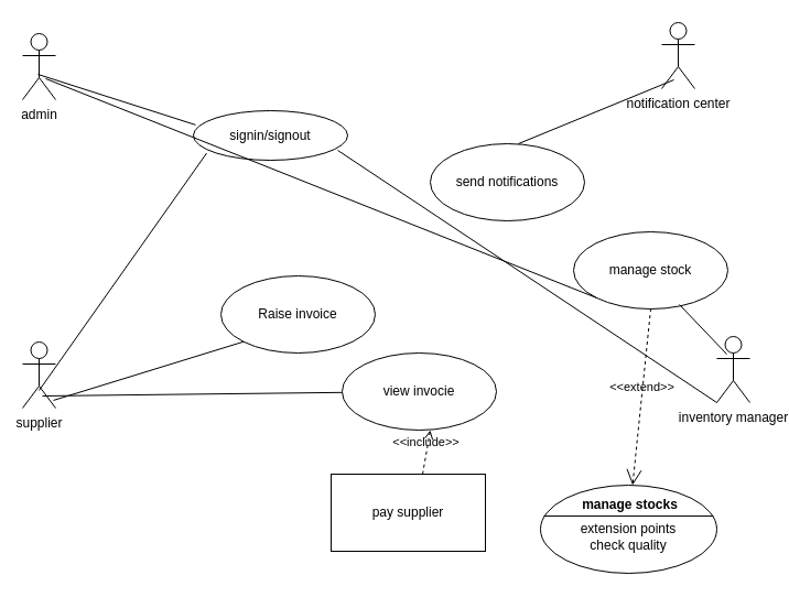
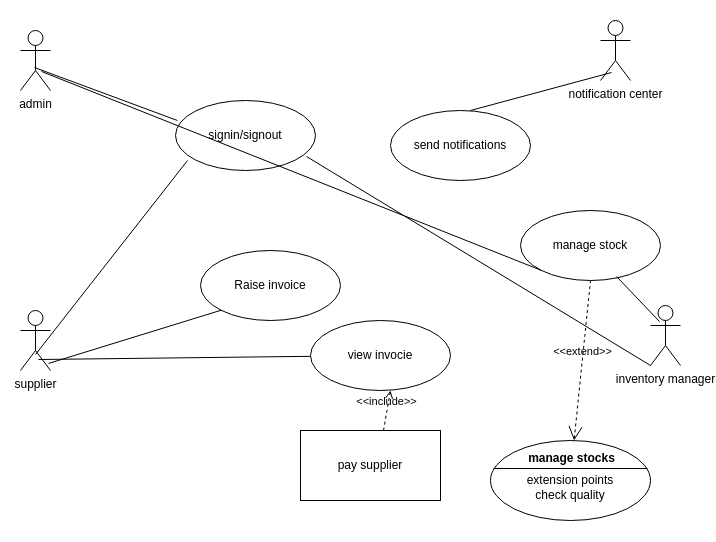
  <mxCell id="0" />
  <mxCell id="1" parent="0" />
- <mxCell id="2" value="signin/signout" style="ellipse;whiteSpace=wrap;html=1;" vertex="1" parent="1"><mxGeometry x="175" y="100" width="140" height="45" as="geometry" /></mxCell>
- <mxCell id="3" value="send notifications" style="ellipse;whiteSpace=wrap;html=1;" vertex="1" parent="1"><mxGeometry x="390" y="130" width="140" height="70" as="geometry" /></mxCell>
+ <mxCell id="2" value="signin/signout" style="ellipse;whiteSpace=wrap;html=1;" vertex="1" parent="1"><mxGeometry x="175" y="100" width="140" height="70" as="geometry" /></mxCell>
+ <mxCell id="3" value="send notifications" style="ellipse;whiteSpace=wrap;html=1;" vertex="1" parent="1"><mxGeometry x="390" y="110" width="140" height="70" as="geometry" /></mxCell>
  <mxCell id="4" value="Raise invoice" style="ellipse;whiteSpace=wrap;html=1;" vertex="1" parent="1"><mxGeometry x="200" y="250" width="140" height="70" as="geometry" /></mxCell>
  <mxCell id="5" value="manage stock" style="ellipse;whiteSpace=wrap;html=1;" vertex="1" parent="1"><mxGeometry x="520" y="210" width="140" height="70" as="geometry" /></mxCell>
  <mxCell id="6" value="admin" style="shape=umlActor;html=1;verticalLabelPosition=bottom;verticalAlign=top;align=center;" vertex="1" parent="1"><mxGeometry x="20" y="30" width="30" height="60" as="geometry" /></mxCell>
  <mxCell id="7" value="supplier" style="shape=umlActor;html=1;verticalLabelPosition=bottom;verticalAlign=top;align=center;" vertex="1" parent="1"><mxGeometry x="20" y="310" width="30" height="60" as="geometry" /></mxCell>
  <mxCell id="8" value="notification center" style="shape=umlActor;html=1;verticalLabelPosition=bottom;verticalAlign=top;align=center;" vertex="1" parent="1"><mxGeometry x="600" y="20" width="30" height="60" as="geometry" /></mxCell>
  <mxCell id="9" value="inventory manager" style="shape=umlActor;html=1;verticalLabelPosition=bottom;verticalAlign=top;align=center;" vertex="1" parent="1"><mxGeometry x="650" y="305" width="30" height="60" as="geometry" /></mxCell>
  <mxCell id="10" value="" style="edgeStyle=none;html=1;endArrow=none;verticalAlign=bottom;rounded=0;exitX=0.467;exitY=0.617;exitDx=0;exitDy=0;exitPerimeter=0;entryX=0.014;entryY=0.286;entryDx=0;entryDy=0;entryPerimeter=0;" edge="1" parent="1" source="6" target="2"><mxGeometry width="160" relative="1" as="geometry"><mxPoint x="250" y="220" as="sourcePoint" /><mxPoint x="410" y="220" as="targetPoint" /></mxGeometry></mxCell>
  <mxCell id="11" value="" style="edgeStyle=none;html=1;endArrow=none;verticalAlign=bottom;rounded=0;exitX=0.5;exitY=0.733;exitDx=0;exitDy=0;exitPerimeter=0;entryX=0.086;entryY=0.857;entryDx=0;entryDy=0;entryPerimeter=0;" edge="1" parent="1" source="7" target="2"><mxGeometry width="160" relative="1" as="geometry"><mxPoint x="250" y="220" as="sourcePoint" /><mxPoint x="410" y="220" as="targetPoint" /></mxGeometry></mxCell>
  <mxCell id="12" value="" style="edgeStyle=none;html=1;endArrow=none;verticalAlign=bottom;rounded=0;entryX=0;entryY=1;entryDx=0;entryDy=0;entryPerimeter=0;exitX=0.936;exitY=0.8;exitDx=0;exitDy=0;exitPerimeter=0;" edge="1" parent="1" source="2" target="9"><mxGeometry width="160" relative="1" as="geometry"><mxPoint x="250" y="220" as="sourcePoint" /><mxPoint x="410" y="220" as="targetPoint" /></mxGeometry></mxCell>
  <mxCell id="13" value="" style="edgeStyle=none;html=1;endArrow=none;verticalAlign=bottom;rounded=0;entryX=0.367;entryY=0.867;entryDx=0;entryDy=0;entryPerimeter=0;exitX=0.571;exitY=0;exitDx=0;exitDy=0;exitPerimeter=0;" edge="1" parent="1" source="3" target="8"><mxGeometry width="160" relative="1" as="geometry"><mxPoint x="250" y="220" as="sourcePoint" /><mxPoint x="410" y="220" as="targetPoint" /></mxGeometry></mxCell>
  <mxCell id="14" value="" style="edgeStyle=none;html=1;endArrow=none;verticalAlign=bottom;rounded=0;exitX=0.933;exitY=0.883;exitDx=0;exitDy=0;exitPerimeter=0;entryX=0;entryY=1;entryDx=0;entryDy=0;" edge="1" parent="1" source="7" target="4"><mxGeometry width="160" relative="1" as="geometry"><mxPoint x="250" y="220" as="sourcePoint" /><mxPoint x="410" y="220" as="targetPoint" /></mxGeometry></mxCell>
  <mxCell id="15" value="" style="edgeStyle=none;html=1;endArrow=none;verticalAlign=bottom;rounded=0;entryX=0.3;entryY=0.267;entryDx=0;entryDy=0;entryPerimeter=0;exitX=0.686;exitY=0.943;exitDx=0;exitDy=0;exitPerimeter=0;" edge="1" parent="1" source="5" target="9"><mxGeometry width="160" relative="1" as="geometry"><mxPoint x="250" y="220" as="sourcePoint" /><mxPoint x="410" y="220" as="targetPoint" /></mxGeometry></mxCell>
  <mxCell id="16" value="" style="edgeStyle=none;html=1;endArrow=none;verticalAlign=bottom;rounded=0;exitX=0.7;exitY=0.683;exitDx=0;exitDy=0;exitPerimeter=0;entryX=0;entryY=1;entryDx=0;entryDy=0;" edge="1" parent="1" source="6" target="5"><mxGeometry width="160" relative="1" as="geometry"><mxPoint x="250" y="220" as="sourcePoint" /><mxPoint x="410" y="220" as="targetPoint" /></mxGeometry></mxCell>
  <mxCell id="17" value="pay supplier" style="whiteSpace=wrap;html=1;rounded=0;" vertex="1" parent="1"><mxGeometry x="300" y="430" width="140" height="70" as="geometry" /></mxCell>
  <mxCell id="18" value="view invocie" style="ellipse;whiteSpace=wrap;html=1;" vertex="1" parent="1"><mxGeometry x="310" y="320" width="140" height="70" as="geometry" /></mxCell>
  <mxCell id="19" value="&amp;lt;&amp;lt;include&amp;gt;&amp;gt;" style="edgeStyle=none;html=1;endArrow=open;verticalAlign=bottom;dashed=1;labelBackgroundColor=none;rounded=0;exitX=0.593;exitY=0;exitDx=0;exitDy=0;exitPerimeter=0;" edge="1" parent="1" source="17"><mxGeometry width="160" relative="1" as="geometry"><mxPoint x="250" y="320" as="sourcePoint" /><mxPoint x="390" y="390" as="targetPoint" /></mxGeometry></mxCell>
  <mxCell id="20" value="" style="edgeStyle=none;html=1;endArrow=none;verticalAlign=bottom;rounded=0;exitX=0.6;exitY=0.817;exitDx=0;exitDy=0;exitPerimeter=0;" edge="1" parent="1" source="7" target="18"><mxGeometry width="160" relative="1" as="geometry"><mxPoint x="250" y="320" as="sourcePoint" /><mxPoint x="410" y="320" as="targetPoint" /></mxGeometry></mxCell>
  <mxCell id="21" value="&amp;lt;&amp;lt;extend&amp;gt;&amp;gt;" style="edgeStyle=none;html=1;startArrow=open;endArrow=none;startSize=12;verticalAlign=bottom;dashed=1;labelBackgroundColor=none;rounded=0;entryX=0.5;entryY=1;entryDx=0;entryDy=0;" edge="1" parent="1" target="5"><mxGeometry width="160" relative="1" as="geometry"><mxPoint x="573.585" y="440.046" as="sourcePoint" /><mxPoint x="410" y="420" as="targetPoint" /></mxGeometry></mxCell>
  <mxCell id="22" value="&lt;br&gt;extension points&lt;br&gt;check quality" style="html=1;shape=mxgraph.sysml.useCaseExtPt;whiteSpace=wrap;align=center;" vertex="1" parent="1"><mxGeometry x="490" y="440" width="160" height="80" as="geometry" /></mxCell>
  <mxCell id="23" value="manage stocks" style="resizable=0;html=1;verticalAlign=middle;align=center;labelBackgroundColor=none;fontStyle=1;fillColor=#f8cecc;" connectable="0" vertex="1" parent="22"><mxGeometry x="80" y="17" as="geometry" /></mxCell>
